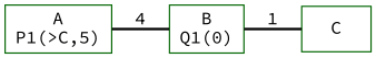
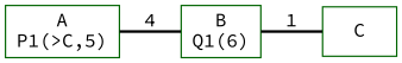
  graph {
    fontname="Source Code Pro"
    rankdir=LR
    node [color=darkgreen fontname="Source Code Pro" shape=rect]
    edge [fontname="Source Code Pro" style=bold]
    n1 [label="A\nP1(>C,5)"]
-   n2 [label="B\nQ1(0)"]
+   n2 [label="B\nQ1(6)"]
    n3 [label=C]
    n1 -- n2 [label=4]
    n2 -- n3 [label=1]
  }
